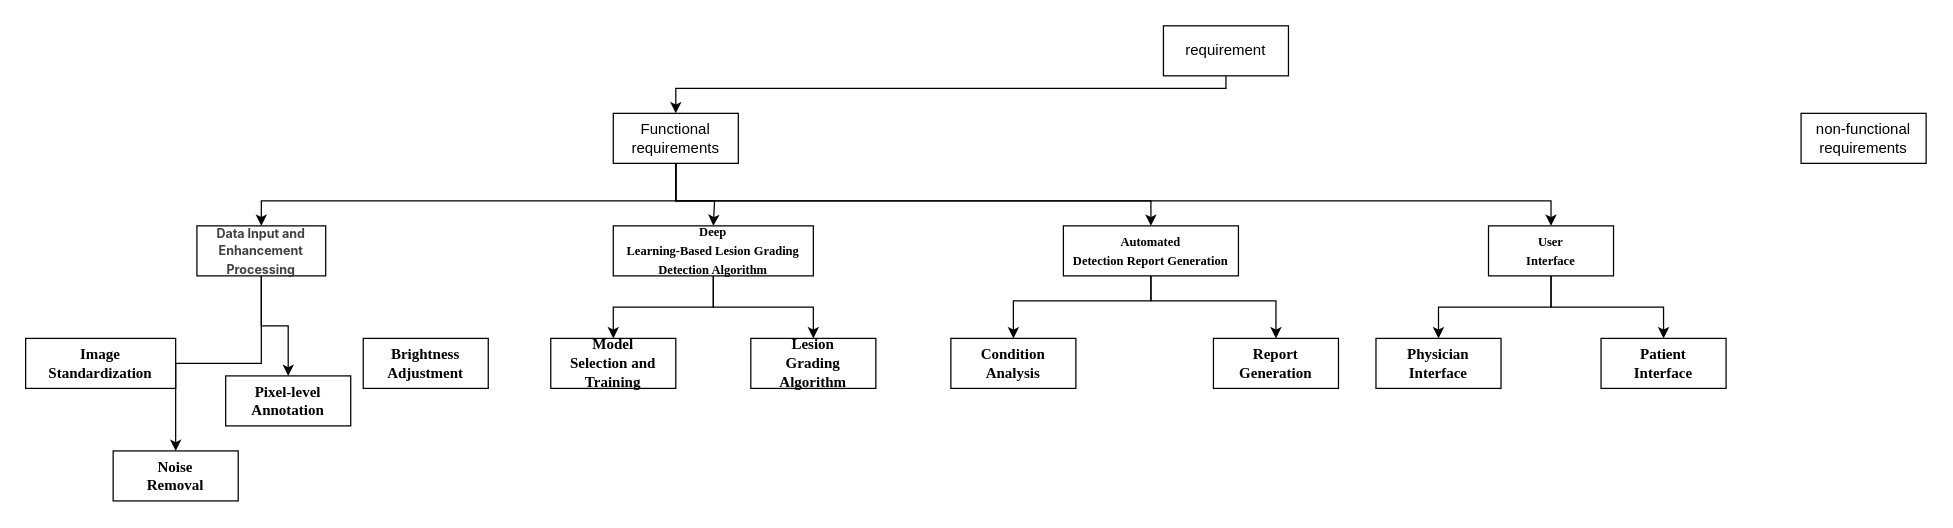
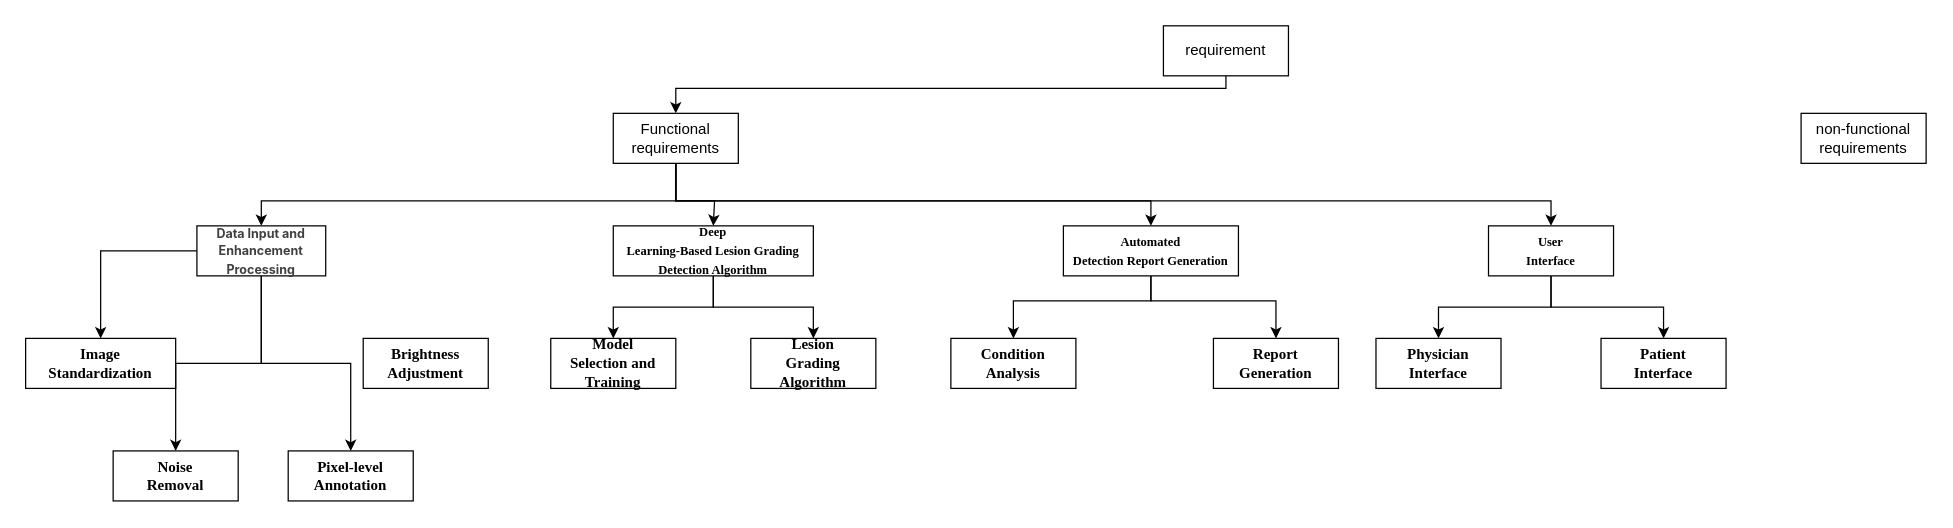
  <mxCell id="0" />
  <mxCell id="1" parent="0" />
  <mxCell id="2" style="edgeStyle=orthogonalEdgeStyle;rounded=0;orthogonalLoop=1;jettySize=auto;html=1;entryX=0.5;entryY=0;entryDx=0;entryDy=0;" parent="1" source="3" target="8" edge="1"><mxGeometry relative="1" as="geometry"><Array as="points"><mxPoint x="980" y="70" /><mxPoint x="540" y="70" /><mxPoint x="540" y="90" /></Array></mxGeometry></mxCell>
  <mxCell id="3" value="requirement" style="rounded=0;whiteSpace=wrap;html=1;" parent="1" vertex="1"><mxGeometry x="930" y="20" width="100" height="40" as="geometry" /></mxCell>
  <mxCell id="4" style="edgeStyle=orthogonalEdgeStyle;rounded=0;orthogonalLoop=1;jettySize=auto;html=1;entryX=0.5;entryY=0;entryDx=0;entryDy=0;" parent="1" source="8" target="13" edge="1"><mxGeometry relative="1" as="geometry"><Array as="points"><mxPoint x="540" y="160" /><mxPoint x="209" y="160" /></Array></mxGeometry></mxCell>
  <mxCell id="5" style="edgeStyle=orthogonalEdgeStyle;rounded=0;orthogonalLoop=1;jettySize=auto;html=1;" parent="1" source="8" edge="1"><mxGeometry relative="1" as="geometry"><mxPoint y="180" as="targetPoint" x="570" /><Array as="points"><mxPoint x="540" y="160" /><mxPoint x="571" y="160" /><mxPoint x="571" y="180" /></Array></mxGeometry></mxCell>
  <mxCell id="6" style="edgeStyle=orthogonalEdgeStyle;rounded=0;orthogonalLoop=1;jettySize=auto;html=1;" parent="1" source="8" target="19" edge="1"><mxGeometry relative="1" as="geometry"><Array as="points"><mxPoint x="540" y="160" /><mxPoint x="920" y="160" /></Array></mxGeometry></mxCell>
  <mxCell id="7" style="edgeStyle=orthogonalEdgeStyle;rounded=0;orthogonalLoop=1;jettySize=auto;html=1;" parent="1" source="8" target="22" edge="1"><mxGeometry relative="1" as="geometry"><Array as="points"><mxPoint x="540" y="160" /><mxPoint x="1240" y="160" /></Array></mxGeometry></mxCell>
  <mxCell id="8" value="Functional requirements" style="rounded=0;whiteSpace=wrap;html=1;" parent="1" vertex="1"><mxGeometry x="490" y="90" width="100" height="40" as="geometry" /></mxCell>
  <mxCell id="9" value="non-f&lt;span style=&quot;background-color: transparent; color: light-dark(rgb(0, 0, 0), rgb(255, 255, 255));&quot;&gt;unctional requirements&lt;/span&gt;" style="rounded=0;whiteSpace=wrap;html=1;" parent="1" vertex="1"><mxGeometry x="1440" y="90" width="100" height="40" as="geometry" /></mxCell>
+ <mxCell id="10" style="edgeStyle=orthogonalEdgeStyle;rounded=0;orthogonalLoop=1;jettySize=auto;html=1;" parent="1" source="13" target="23" edge="1"><mxGeometry relative="1" as="geometry" /></mxCell>
  <mxCell id="11" style="edgeStyle=orthogonalEdgeStyle;rounded=0;orthogonalLoop=1;jettySize=auto;html=1;entryX=0.5;entryY=0;entryDx=0;entryDy=0;" parent="1" source="13" target="24" edge="1"><mxGeometry relative="1" as="geometry" /></mxCell>
  <mxCell id="12" style="edgeStyle=orthogonalEdgeStyle;rounded=0;orthogonalLoop=1;jettySize=auto;html=1;entryX=0.5;entryY=0;entryDx=0;entryDy=0;" parent="1" source="13" target="25" edge="1"><mxGeometry relative="1" as="geometry" /></mxCell>
  <mxCell id="13" value="&lt;h4 style=&quot;font-weight: var(--ds-font-weight-strong); line-height: var(--ds-md-line-height); margin: calc(var(--ds-md-zoom)*16px)0 calc(var(--ds-md-zoom)*12px)0; color: rgb(64, 64, 64); font-family: DeepSeek-CJK-patch, Inter, system-ui, -apple-system, BlinkMacSystemFont, &amp;quot;Segoe UI&amp;quot;, Roboto, &amp;quot;Noto Sans&amp;quot;, Ubuntu, Cantarell, &amp;quot;Helvetica Neue&amp;quot;, Oxygen, &amp;quot;Open Sans&amp;quot;, sans-serif;&quot;&gt;&lt;strong style=&quot;&quot;&gt;&lt;font style=&quot;font-size: 10px;&quot;&gt;Data Input and Enhancement Processing&lt;/font&gt;&lt;/strong&gt;&lt;/h4&gt;" style="rounded=0;whiteSpace=wrap;html=1;align=center;" parent="1" vertex="1"><mxGeometry x="157" y="180" width="103" height="40" as="geometry" /></mxCell>
  <mxCell id="14" style="edgeStyle=orthogonalEdgeStyle;rounded=0;orthogonalLoop=1;jettySize=auto;html=1;entryX=0.5;entryY=0;entryDx=0;entryDy=0;" parent="1" source="16" target="27" edge="1"><mxGeometry relative="1" as="geometry" /></mxCell>
  <mxCell id="15" style="edgeStyle=orthogonalEdgeStyle;rounded=0;orthogonalLoop=1;jettySize=auto;html=1;entryX=0.5;entryY=0;entryDx=0;entryDy=0;" parent="1" source="16" target="28" edge="1"><mxGeometry relative="1" as="geometry" /></mxCell>
  <mxCell id="16" value="&lt;b&gt;&lt;span style=&quot;line-height: 115%; font-family: 等线;&quot; lang=&quot;EN-US&quot;&gt;&lt;font style=&quot;font-size: 10px;&quot;&gt;Deep&lt;br/&gt;Learning-Based Lesion Grading Detection Algorithm&lt;/font&gt;&lt;/span&gt;&lt;/b&gt;" style="rounded=0;whiteSpace=wrap;html=1;" parent="1" vertex="1"><mxGeometry x="490" y="180" width="160" height="40" as="geometry" /></mxCell>
  <mxCell id="17" style="edgeStyle=orthogonalEdgeStyle;rounded=0;orthogonalLoop=1;jettySize=auto;html=1;entryX=0.5;entryY=0;entryDx=0;entryDy=0;" parent="1" source="19" target="29" edge="1"><mxGeometry relative="1" as="geometry"><Array as="points"><mxPoint x="920" y="240" /><mxPoint x="810" y="240" /></Array></mxGeometry></mxCell>
  <mxCell id="18" style="edgeStyle=orthogonalEdgeStyle;rounded=0;orthogonalLoop=1;jettySize=auto;html=1;entryX=0.5;entryY=0;entryDx=0;entryDy=0;" parent="1" source="19" target="30" edge="1"><mxGeometry relative="1" as="geometry"><Array as="points"><mxPoint x="920" y="240" /><mxPoint x="1020" y="240" /></Array></mxGeometry></mxCell>
  <mxCell id="19" value="&lt;b&gt;&lt;span style=&quot;line-height: 115%; font-family: 等线;&quot; lang=&quot;EN-US&quot;&gt;&lt;font style=&quot;font-size: 10px;&quot;&gt;Automated&lt;br/&gt;Detection Report Generation&lt;/font&gt;&lt;/span&gt;&lt;/b&gt;" style="rounded=0;whiteSpace=wrap;html=1;" parent="1" vertex="1"><mxGeometry x="850" y="180" width="140" height="40" as="geometry" /></mxCell>
  <mxCell id="20" style="edgeStyle=orthogonalEdgeStyle;rounded=0;orthogonalLoop=1;jettySize=auto;html=1;entryX=0.5;entryY=0;entryDx=0;entryDy=0;" parent="1" source="22" target="31" edge="1"><mxGeometry relative="1" as="geometry" /></mxCell>
  <mxCell id="21" style="edgeStyle=orthogonalEdgeStyle;rounded=0;orthogonalLoop=1;jettySize=auto;html=1;entryX=0.5;entryY=0;entryDx=0;entryDy=0;" parent="1" source="22" target="32" edge="1"><mxGeometry relative="1" as="geometry" /></mxCell>
  <mxCell id="22" value="&lt;b&gt;&lt;span style=&quot;line-height: 115%; font-family: 等线;&quot; lang=&quot;EN-US&quot;&gt;&lt;font style=&quot;font-size: 10px;&quot;&gt;User&lt;br/&gt;Interface&lt;/font&gt;&lt;/span&gt;&lt;/b&gt;" style="rounded=0;whiteSpace=wrap;html=1;" parent="1" vertex="1"><mxGeometry x="1190" y="180" width="100" height="40" as="geometry" /></mxCell>
  <mxCell id="23" value="&lt;b&gt;&lt;span style=&quot;line-height: 115%; font-family: 等线;&quot; lang=&quot;EN-US&quot;&gt;&lt;font style=&quot;font-size: 12px;&quot;&gt;Image&lt;br/&gt;Standardization&lt;/font&gt;&lt;/span&gt;&lt;/b&gt;" style="rounded=0;whiteSpace=wrap;html=1;" parent="1" vertex="1"><mxGeometry x="20" y="270" width="120" height="40" as="geometry" /></mxCell>
  <mxCell id="24" value="&lt;b&gt;&lt;span style=&quot;line-height: 115%; font-family: 等线;&quot; lang=&quot;EN-US&quot;&gt;&lt;font style=&quot;font-size: 12px;&quot;&gt;Noise&lt;br/&gt;Removal&lt;/font&gt;&lt;/span&gt;&lt;/b&gt;" style="rounded=0;whiteSpace=wrap;html=1;" parent="1" vertex="1"><mxGeometry x="90" y="360" width="100" height="40" as="geometry" /></mxCell>
- <mxCell id="25" value="&lt;b&gt;&lt;span style=&quot;line-height: 115%; font-family: 等线;&quot; lang=&quot;EN-US&quot;&gt;&lt;font style=&quot;font-size: 12px;&quot;&gt;Pixel-level&lt;br/&gt;Annotation&lt;/font&gt;&lt;/span&gt;&lt;/b&gt;" style="rounded=0;whiteSpace=wrap;html=1;" parent="1" vertex="1"><mxGeometry x="180" y="300" width="100" height="40" as="geometry" /></mxCell>
+ <mxCell id="25" value="&lt;b&gt;&lt;span style=&quot;line-height: 115%; font-family: 等线;&quot; lang=&quot;EN-US&quot;&gt;&lt;font style=&quot;font-size: 12px;&quot;&gt;Pixel-level&lt;br/&gt;Annotation&lt;/font&gt;&lt;/span&gt;&lt;/b&gt;" style="rounded=0;whiteSpace=wrap;html=1;" parent="1" vertex="1"><mxGeometry x="230" y="360" width="100" height="40" as="geometry" /></mxCell>
  <mxCell id="26" value="&lt;b&gt;&lt;span style=&quot;line-height: 115%; font-family: 等线;&quot; lang=&quot;EN-US&quot;&gt;&lt;font style=&quot;font-size: 12px;&quot;&gt;Brightness&lt;br/&gt;Adjustment&lt;/font&gt;&lt;/span&gt;&lt;/b&gt;" style="rounded=0;whiteSpace=wrap;html=1;" parent="1" vertex="1"><mxGeometry x="290" y="270" width="100" height="40" as="geometry" /></mxCell>
  <mxCell id="27" value="&lt;b&gt;&lt;span style=&quot;line-height: 115%; font-family: 等线;&quot; lang=&quot;EN-US&quot;&gt;&lt;font style=&quot;font-size: 12px;&quot;&gt;Model&lt;br&gt;Selection and Training&lt;/font&gt;&lt;/span&gt;&lt;/b&gt;" style="rounded=0;whiteSpace=wrap;html=1;" parent="1" vertex="1"><mxGeometry x="440" y="270" width="100" height="40" as="geometry" /></mxCell>
  <mxCell id="28" value="&lt;b&gt;&lt;span style=&quot;line-height: 115%; font-family: 等线;&quot; lang=&quot;EN-US&quot;&gt;&lt;font style=&quot;font-size: 12px;&quot;&gt;Lesion&lt;br&gt;Grading Algorithm&lt;/font&gt;&lt;/span&gt;&lt;/b&gt;" style="rounded=0;whiteSpace=wrap;html=1;" parent="1" vertex="1"><mxGeometry x="600" y="270" width="100" height="40" as="geometry" /></mxCell>
  <mxCell id="29" value="&lt;b&gt;&lt;span style=&quot;line-height: 115%; font-family: 等线;&quot; lang=&quot;EN-US&quot;&gt;&lt;font style=&quot;font-size: 12px;&quot;&gt;Condition&lt;br&gt;Analysis&lt;/font&gt;&lt;/span&gt;&lt;/b&gt;" style="rounded=0;whiteSpace=wrap;html=1;" parent="1" vertex="1"><mxGeometry x="760" y="270" width="100" height="40" as="geometry" /></mxCell>
  <mxCell id="30" value="&lt;b&gt;&lt;span style=&quot;line-height: 115%; font-family: 等线;&quot; lang=&quot;EN-US&quot;&gt;&lt;font style=&quot;font-size: 12px;&quot;&gt;Report&lt;br&gt;Generation&lt;/font&gt;&lt;/span&gt;&lt;/b&gt;" style="rounded=0;whiteSpace=wrap;html=1;" parent="1" vertex="1"><mxGeometry x="970" y="270" width="100" height="40" as="geometry" /></mxCell>
  <mxCell id="31" value="&lt;b&gt;&lt;span style=&quot;line-height: 115%; font-family: 等线;&quot; lang=&quot;EN-US&quot;&gt;&lt;font style=&quot;font-size: 12px;&quot;&gt;Physician&lt;br&gt;Interface&lt;/font&gt;&lt;/span&gt;&lt;/b&gt;" style="rounded=0;whiteSpace=wrap;html=1;" parent="1" vertex="1"><mxGeometry x="1100" y="270" width="100" height="40" as="geometry" /></mxCell>
  <mxCell id="32" value="&lt;b&gt;&lt;span style=&quot;line-height: 115%; font-family: 等线;&quot; lang=&quot;EN-US&quot;&gt;&lt;font style=&quot;font-size: 12px;&quot;&gt;Patient&lt;br&gt;Interface&lt;/font&gt;&lt;/span&gt;&lt;/b&gt;" style="rounded=0;whiteSpace=wrap;html=1;" parent="1" vertex="1"><mxGeometry x="1280" y="270" width="100" height="40" as="geometry" /></mxCell>
